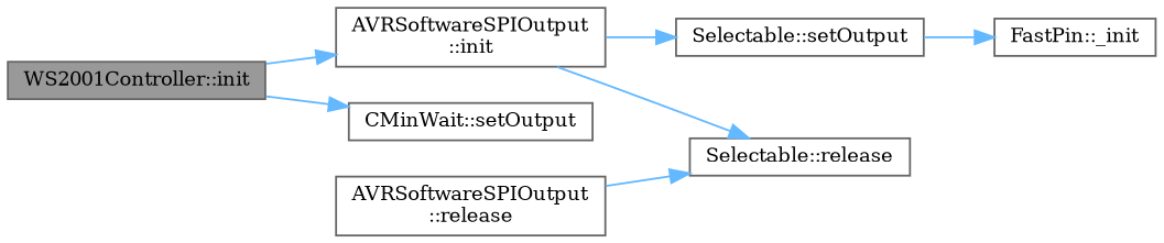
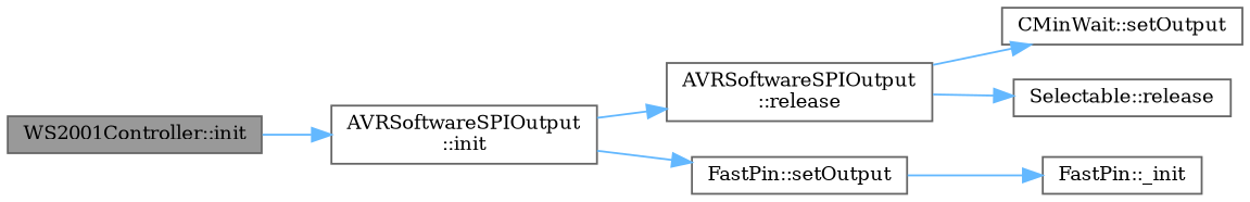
  digraph {
    fontname="DejaVu Serif"
    rankdir=LR
    node [color=grey40 fillcolor=white fontname="DejaVu Serif" fontsize=10 shape=box style=filled]
    edge [color=steelblue1 fontname="DejaVu Serif" fontsize=10 labelfontname=Helvetica labelfontsize=10 style=solid]
    n1 [color=gray40 fillcolor=grey60 fontcolor=black height=0.2 label="WS2001Controller::init" width=0.4]
    n2 [height=0.2 label="AVRSoftwareSPIOutput\l::init" width=0.4]
    n3 [height=0.2 label="CMinWait::setOutput" width=0.4]
    n4 [height=0.2 label="AVRSoftwareSPIOutput\l::release" width=0.4]
-   n5 [height=0.2 label="Selectable::setOutput" width=0.4]
+   n5 [height=0.2 label="FastPin::setOutput" width=0.4]
    n6 [height=0.2 label="Selectable::release" width=0.4]
    n7 [height=0.2 label="FastPin::_init" width=0.4]
    n1 -> n2
-   n1 -> n3
-   n2 -> n6
+   n4 -> n3
+   n2 -> n4
    n2 -> n5
    n4 -> n6
    n5 -> n7
  }
